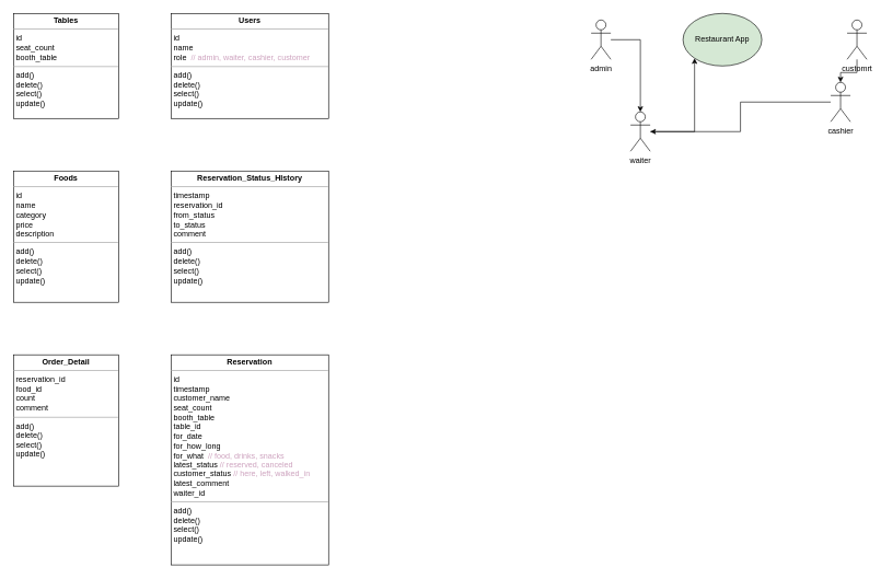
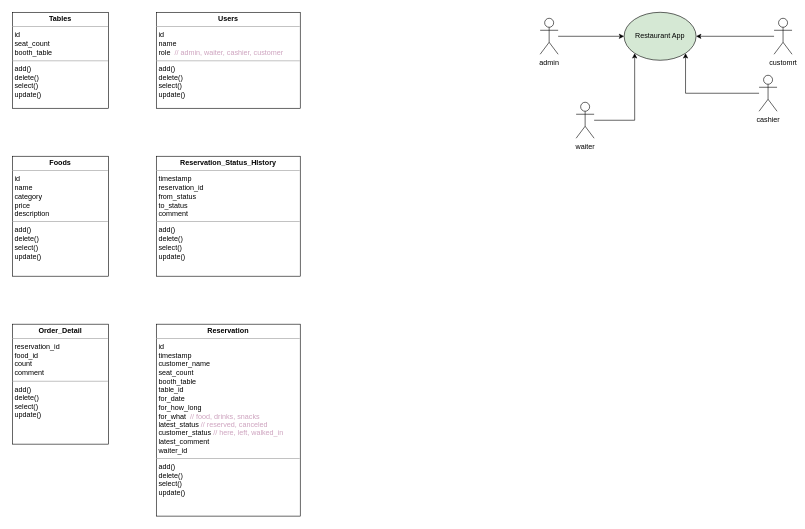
  <mxCell id="0" />
  <mxCell id="1" parent="0" />
  <mxCell id="2" value="&lt;p style=&quot;margin:0px;margin-top:4px;text-align:center;&quot;&gt;&lt;b&gt;Tables&lt;/b&gt;&lt;/p&gt;&lt;hr size=&quot;1&quot;&gt;&lt;p style=&quot;margin:0px;margin-left:4px;&quot;&gt;id&lt;/p&gt;&lt;p style=&quot;margin:0px;margin-left:4px;&quot;&gt;seat_count&lt;/p&gt;&lt;p style=&quot;margin:0px;margin-left:4px;&quot;&gt;booth_table&lt;/p&gt;&lt;hr size=&quot;1&quot;&gt;&lt;p style=&quot;margin:0px;margin-left:4px;&quot;&gt;add()&lt;/p&gt;&lt;p style=&quot;margin:0px;margin-left:4px;&quot;&gt;delete()&lt;/p&gt;&lt;p style=&quot;margin:0px;margin-left:4px;&quot;&gt;select()&lt;/p&gt;&lt;p style=&quot;margin:0px;margin-left:4px;&quot;&gt;update()&lt;/p&gt;" style="verticalAlign=top;align=left;overflow=fill;fontSize=12;fontFamily=Helvetica;html=1;rounded=0;shadow=0;comic=0;labelBackgroundColor=none;strokeWidth=1" vertex="1" parent="1"><mxGeometry x="20" y="20" width="160" height="160" as="geometry" /></mxCell>
  <mxCell id="3" value="&lt;p style=&quot;margin:0px;margin-top:4px;text-align:center;&quot;&gt;&lt;b&gt;Users&lt;/b&gt;&lt;/p&gt;&lt;hr size=&quot;1&quot;&gt;&lt;p style=&quot;margin:0px;margin-left:4px;&quot;&gt;id&lt;/p&gt;&lt;p style=&quot;margin:0px;margin-left:4px;&quot;&gt;name&lt;/p&gt;&lt;p style=&quot;margin:0px;margin-left:4px;&quot;&gt;role&amp;nbsp; &lt;font color=&quot;#cda2be&quot;&gt;// admin, waiter, cashier, customer&lt;/font&gt;&lt;/p&gt;&lt;hr size=&quot;1&quot;&gt;&lt;p style=&quot;margin:0px;margin-left:4px;&quot;&gt;add()&lt;/p&gt;&lt;p style=&quot;margin:0px;margin-left:4px;&quot;&gt;delete()&lt;/p&gt;&lt;p style=&quot;margin:0px;margin-left:4px;&quot;&gt;select()&lt;/p&gt;&lt;p style=&quot;margin:0px;margin-left:4px;&quot;&gt;update()&lt;/p&gt;" style="verticalAlign=top;align=left;overflow=fill;fontSize=12;fontFamily=Helvetica;html=1;rounded=0;shadow=0;comic=0;labelBackgroundColor=none;strokeWidth=1" vertex="1" parent="1"><mxGeometry x="260" y="20" width="240" height="160" as="geometry" /></mxCell>
  <mxCell id="4" value="" style="group" vertex="1" connectable="0" parent="1"><mxGeometry x="890" y="20" width="430" height="210" as="geometry" /></mxCell>
  <mxCell id="5" value="Restaurant App" style="ellipse;whiteSpace=wrap;html=1;fillColor=#d5e8d4;" vertex="1" parent="4"><mxGeometry x="150" width="120" height="80" as="geometry" /></mxCell>
- <mxCell id="6" style="edgeStyle=orthogonalEdgeStyle;rounded=0;orthogonalLoop=1;jettySize=auto;html=1;" edge="1" parent="4" source="7" target="11"><mxGeometry relative="1" as="geometry" /></mxCell>
+ <mxCell id="6" style="edgeStyle=orthogonalEdgeStyle;rounded=0;orthogonalLoop=1;jettySize=auto;html=1;entryX=0;entryY=0.5;entryDx=0;entryDy=0;" edge="1" parent="4" source="7" target="5"><mxGeometry relative="1" as="geometry" /></mxCell>
  <mxCell id="7" value="admin" style="shape=umlActor;verticalLabelPosition=bottom;verticalAlign=top;html=1;outlineConnect=0;" vertex="1" parent="4"><mxGeometry x="10" y="10" width="30" height="60" as="geometry" /></mxCell>
- <mxCell id="8" style="edgeStyle=orthogonalEdgeStyle;rounded=0;orthogonalLoop=1;jettySize=auto;html=1;" edge="1" parent="4" source="9" target="13"><mxGeometry relative="1" as="geometry" /></mxCell>
+ <mxCell id="8" style="edgeStyle=orthogonalEdgeStyle;rounded=0;orthogonalLoop=1;jettySize=auto;html=1;" edge="1" parent="4" source="9" target="5"><mxGeometry relative="1" as="geometry" /></mxCell>
  <mxCell id="9" value="customrt" style="shape=umlActor;verticalLabelPosition=bottom;verticalAlign=top;html=1;outlineConnect=0;" vertex="1" parent="4"><mxGeometry x="400" y="10" width="30" height="60" as="geometry" /></mxCell>
  <mxCell id="10" style="edgeStyle=orthogonalEdgeStyle;rounded=0;orthogonalLoop=1;jettySize=auto;html=1;entryX=0;entryY=1;entryDx=0;entryDy=0;" edge="1" parent="4" source="11" target="5"><mxGeometry relative="1" as="geometry" /></mxCell>
  <mxCell id="11" value="waiter" style="shape=umlActor;verticalLabelPosition=bottom;verticalAlign=top;html=1;outlineConnect=0;" vertex="1" parent="4"><mxGeometry x="70" y="150" width="30" height="60" as="geometry" /></mxCell>
- <mxCell id="12" style="edgeStyle=orthogonalEdgeStyle;rounded=0;orthogonalLoop=1;jettySize=auto;html=1;" edge="1" parent="4" source="13" target="11"><mxGeometry relative="1" as="geometry" /></mxCell>
+ <mxCell id="12" style="edgeStyle=orthogonalEdgeStyle;rounded=0;orthogonalLoop=1;jettySize=auto;html=1;entryX=1;entryY=1;entryDx=0;entryDy=0;" edge="1" parent="4" source="13" target="5"><mxGeometry relative="1" as="geometry" /></mxCell>
  <mxCell id="13" value="cashier" style="shape=umlActor;verticalLabelPosition=bottom;verticalAlign=top;html=1;outlineConnect=0;" vertex="1" parent="4"><mxGeometry x="375" y="105" width="30" height="60" as="geometry" /></mxCell>
  <mxCell id="14" value="&lt;p style=&quot;margin:0px;margin-top:4px;text-align:center;&quot;&gt;&lt;b&gt;Foods&lt;/b&gt;&lt;/p&gt;&lt;hr size=&quot;1&quot;&gt;&lt;p style=&quot;margin:0px;margin-left:4px;&quot;&gt;id&lt;/p&gt;&lt;p style=&quot;margin:0px;margin-left:4px;&quot;&gt;name&lt;/p&gt;&lt;p style=&quot;margin:0px;margin-left:4px;&quot;&gt;category&lt;/p&gt;&lt;p style=&quot;margin:0px;margin-left:4px;&quot;&gt;price&lt;/p&gt;&lt;p style=&quot;margin:0px;margin-left:4px;&quot;&gt;description&lt;/p&gt;&lt;hr size=&quot;1&quot;&gt;&lt;p style=&quot;margin:0px;margin-left:4px;&quot;&gt;add()&lt;/p&gt;&lt;p style=&quot;margin:0px;margin-left:4px;&quot;&gt;delete()&lt;/p&gt;&lt;p style=&quot;margin:0px;margin-left:4px;&quot;&gt;select()&lt;/p&gt;&lt;p style=&quot;margin:0px;margin-left:4px;&quot;&gt;update()&lt;/p&gt;" style="verticalAlign=top;align=left;overflow=fill;fontSize=12;fontFamily=Helvetica;html=1;rounded=0;shadow=0;comic=0;labelBackgroundColor=none;strokeWidth=1" vertex="1" parent="1"><mxGeometry x="20" y="260" width="160" height="200" as="geometry" /></mxCell>
  <mxCell id="15" value="&lt;p style=&quot;margin:0px;margin-top:4px;text-align:center;&quot;&gt;&lt;b&gt;Order_Detail&lt;/b&gt;&lt;/p&gt;&lt;hr size=&quot;1&quot;&gt;&lt;p style=&quot;margin:0px;margin-left:4px;&quot;&gt;&lt;span style=&quot;background-color: initial;&quot;&gt;reservation_id&lt;/span&gt;&lt;/p&gt;&lt;p style=&quot;margin:0px;margin-left:4px;&quot;&gt;food_id&lt;/p&gt;&lt;p style=&quot;margin:0px;margin-left:4px;&quot;&gt;count&lt;/p&gt;&lt;p style=&quot;margin:0px;margin-left:4px;&quot;&gt;comment&lt;/p&gt;&lt;hr size=&quot;1&quot;&gt;&lt;p style=&quot;margin:0px;margin-left:4px;&quot;&gt;add()&lt;/p&gt;&lt;p style=&quot;margin:0px;margin-left:4px;&quot;&gt;delete()&lt;/p&gt;&lt;p style=&quot;margin:0px;margin-left:4px;&quot;&gt;select()&lt;/p&gt;&lt;p style=&quot;margin:0px;margin-left:4px;&quot;&gt;update()&lt;/p&gt;" style="verticalAlign=top;align=left;overflow=fill;fontSize=12;fontFamily=Helvetica;html=1;rounded=0;shadow=0;comic=0;labelBackgroundColor=none;strokeWidth=1" vertex="1" parent="1"><mxGeometry x="20" y="540" width="160" height="200" as="geometry" /></mxCell>
  <mxCell id="16" value="&lt;p style=&quot;margin:0px;margin-top:4px;text-align:center;&quot;&gt;&lt;b&gt;Reservation_Status_HIstory&lt;/b&gt;&lt;/p&gt;&lt;hr size=&quot;1&quot;&gt;&lt;p style=&quot;margin:0px;margin-left:4px;&quot;&gt;timestamp&lt;/p&gt;&lt;p style=&quot;margin:0px;margin-left:4px;&quot;&gt;reservation_id&lt;/p&gt;&lt;p style=&quot;margin:0px;margin-left:4px;&quot;&gt;from_status&lt;/p&gt;&lt;p style=&quot;margin:0px;margin-left:4px;&quot;&gt;to_status&lt;/p&gt;&lt;p style=&quot;margin:0px;margin-left:4px;&quot;&gt;comment&lt;/p&gt;&lt;hr size=&quot;1&quot;&gt;&lt;p style=&quot;margin:0px;margin-left:4px;&quot;&gt;add()&lt;/p&gt;&lt;p style=&quot;margin:0px;margin-left:4px;&quot;&gt;delete()&lt;/p&gt;&lt;p style=&quot;margin:0px;margin-left:4px;&quot;&gt;select()&lt;/p&gt;&lt;p style=&quot;margin:0px;margin-left:4px;&quot;&gt;update()&lt;/p&gt;" style="verticalAlign=top;align=left;overflow=fill;fontSize=12;fontFamily=Helvetica;html=1;rounded=0;shadow=0;comic=0;labelBackgroundColor=none;strokeWidth=1" vertex="1" parent="1"><mxGeometry x="260" y="260" width="240" height="200" as="geometry" /></mxCell>
  <mxCell id="17" value="&lt;p style=&quot;margin:0px;margin-top:4px;text-align:center;&quot;&gt;&lt;b&gt;Reservation&lt;/b&gt;&lt;/p&gt;&lt;hr size=&quot;1&quot;&gt;&lt;p style=&quot;margin:0px;margin-left:4px;&quot;&gt;id&lt;/p&gt;&lt;p style=&quot;margin:0px;margin-left:4px;&quot;&gt;timestamp&lt;/p&gt;&lt;p style=&quot;margin:0px;margin-left:4px;&quot;&gt;customer_name&lt;/p&gt;&lt;p style=&quot;margin:0px;margin-left:4px;&quot;&gt;seat_count&lt;/p&gt;&lt;p style=&quot;margin:0px;margin-left:4px;&quot;&gt;booth_table&lt;/p&gt;&lt;p style=&quot;margin:0px;margin-left:4px;&quot;&gt;table_id&lt;/p&gt;&lt;p style=&quot;margin:0px;margin-left:4px;&quot;&gt;for_date&lt;/p&gt;&lt;p style=&quot;margin:0px;margin-left:4px;&quot;&gt;for_how_long&lt;/p&gt;&lt;p style=&quot;margin:0px;margin-left:4px;&quot;&gt;for_what&amp;nbsp;&lt;span style=&quot;background-color: initial;&quot;&gt;&amp;nbsp;&lt;font color=&quot;#cda2be&quot;&gt;// food, drinks, snacks&lt;/font&gt;&lt;/span&gt;&lt;/p&gt;&lt;p style=&quot;margin:0px;margin-left:4px;&quot;&gt;latest_status &lt;font color=&quot;#cda2be&quot;&gt;// reserved, canceled&lt;/font&gt;&lt;/p&gt;&lt;p style=&quot;margin:0px;margin-left:4px;&quot;&gt;customer_status &lt;font color=&quot;#cda2be&quot;&gt;// here, left, walked_in&lt;/font&gt;&lt;/p&gt;&lt;p style=&quot;margin:0px;margin-left:4px;&quot;&gt;latest_comment&lt;/p&gt;&lt;p style=&quot;margin:0px;margin-left:4px;&quot;&gt;waiter_id&lt;/p&gt;&lt;hr size=&quot;1&quot;&gt;&lt;p style=&quot;margin:0px;margin-left:4px;&quot;&gt;add()&lt;/p&gt;&lt;p style=&quot;margin:0px;margin-left:4px;&quot;&gt;delete()&lt;/p&gt;&lt;p style=&quot;margin:0px;margin-left:4px;&quot;&gt;select()&lt;/p&gt;&lt;p style=&quot;margin:0px;margin-left:4px;&quot;&gt;update()&lt;/p&gt;" style="verticalAlign=top;align=left;overflow=fill;fontSize=12;fontFamily=Helvetica;html=1;rounded=0;shadow=0;comic=0;labelBackgroundColor=none;strokeWidth=1" vertex="1" parent="1"><mxGeometry x="260" y="540" width="240" height="320" as="geometry" /></mxCell>
